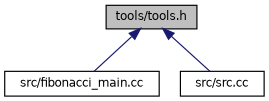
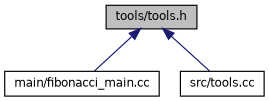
  digraph {
    node [color=black fillcolor=white fontname=Helvetica fontsize=10 shape=record style=filled]
    edge [color=midnightblue dir=back fontname=Helvetica fontsize=10 labelfontname=Helvetica labelfontsize=10 style=solid]
    n1 [fillcolor=grey75 fontcolor=black height=0.2 label="tools/tools.h" width=0.4]
-   n2 [height=0.2 label="src/fibonacci_main.cc" width=0.4]
-   n3 [height=0.2 label="src/src.cc" width=0.4]
+   n2 [height=0.2 label="main/fibonacci_main.cc" width=0.4]
+   n3 [height=0.2 label="src/tools.cc" width=0.4]
    n1 -> n2
    n1 -> n3
  }
